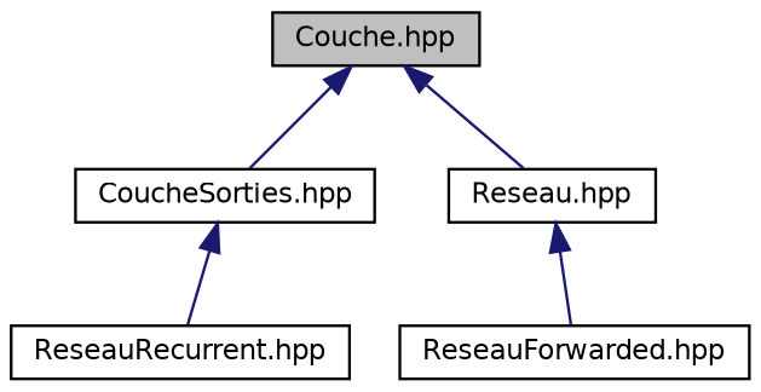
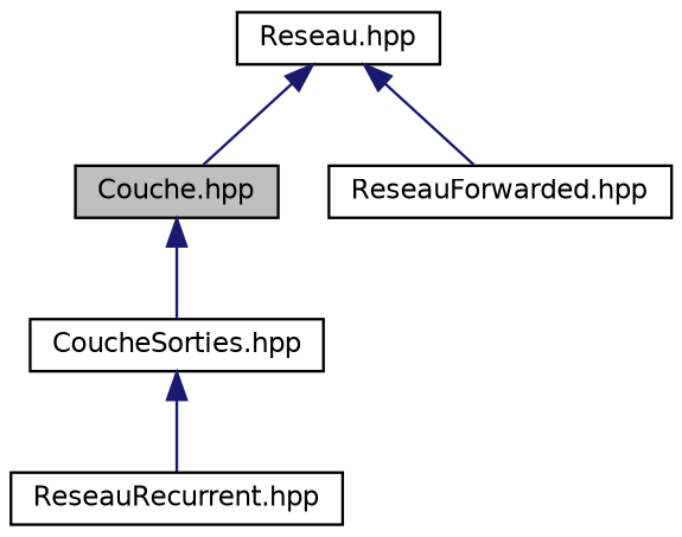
  digraph {
    node [color=black fillcolor=white fontname=Helvetica fontsize=10 shape=record style=filled]
    edge [color=midnightblue dir=back fontname=Helvetica fontsize=10 labelfontname=Helvetica labelfontsize=10 style=solid]
    n1 [fillcolor=grey75 fontcolor=black height=0.2 label="Couche.hpp" width=0.4]
    n2 [height=0.2 label="CoucheSorties.hpp" width=0.4]
    n3 [height=0.2 label="Reseau.hpp" width=0.4]
    n4 [height=0.2 label="ReseauRecurrent.hpp" width=0.4]
    n5 [height=0.2 label="ReseauForwarded.hpp" width=0.4]
    n1 -> n2
-   n1 -> n3
+   n3 -> n1
    n2 -> n4
    n3 -> n5
  }
